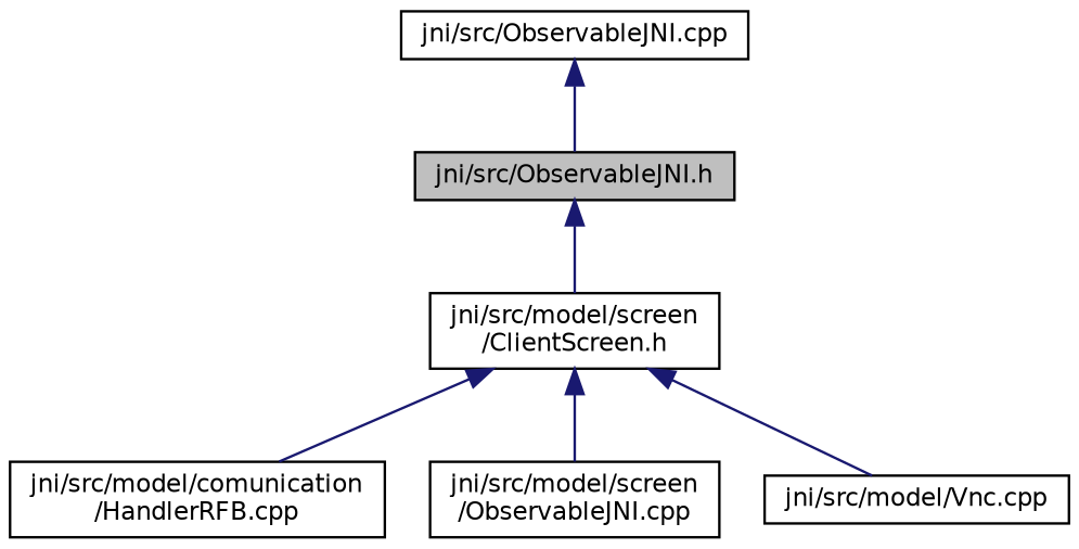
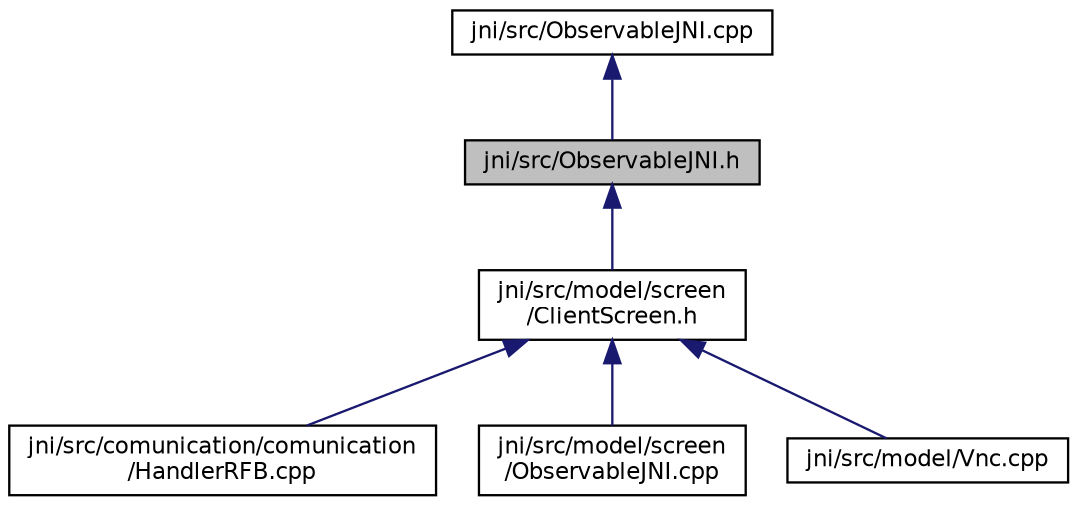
  digraph {
    node [color=black fillcolor=white fontname=Helvetica fontsize=10 shape=record style=filled]
    edge [color=midnightblue dir=back fontname=Helvetica fontsize=10 labelfontname=Helvetica labelfontsize=10 style=solid]
    n1 [fillcolor=grey75 fontcolor=black height=0.2 label="jni/src/ObservableJNI.h" width=0.4]
    n2 [height=0.2 label="jni/src/model/screen\l/ClientScreen.h" width=0.4]
-   n3 [height=0.2 label="jni/src/model/comunication\l/HandlerRFB.cpp" width=0.4]
+   n3 [height=0.2 label="jni/src/comunication/comunication\l/HandlerRFB.cpp" width=0.4]
    n4 [height=0.2 label="jni/src/model/screen\l/ObservableJNI.cpp" width=0.4]
    n5 [height=0.2 label="jni/src/model/Vnc.cpp" width=0.4]
    n6 [height=0.2 label="jni/src/ObservableJNI.cpp" width=0.4]
    n1 -> n2
    n2 -> n3
    n2 -> n4
    n2 -> n5
    n6 -> n1
  }
